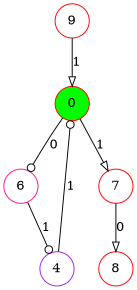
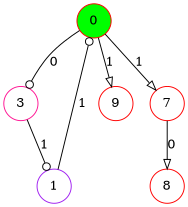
  digraph {
    fontname="DejaVu Serif"
    rankdir=TB
    node [color=red fillcolor=white fontname="DejaVu Serif" shape=circle style=filled]
    edge [arrowhead=odot fontname="DejaVu Serif"]
    0 [fillcolor=green]
-   3 [color=deeppink label=6]
+   3 [color=deeppink]
    7
-   4 [color=purple]
+   4 [color=purple label=1]
    8
    9
    0 -> 3 [label=0]
    0 -> 7 [arrowhead=onormal label=1]
    3 -> 4 [label=1]
    7 -> 8 [arrowhead=onormal label=0]
    4 -> 0 [label=1]
-   9 -> 0 [arrowhead=onormal label=1]
+   0 -> 9 [arrowhead=onormal label=1]
  }
